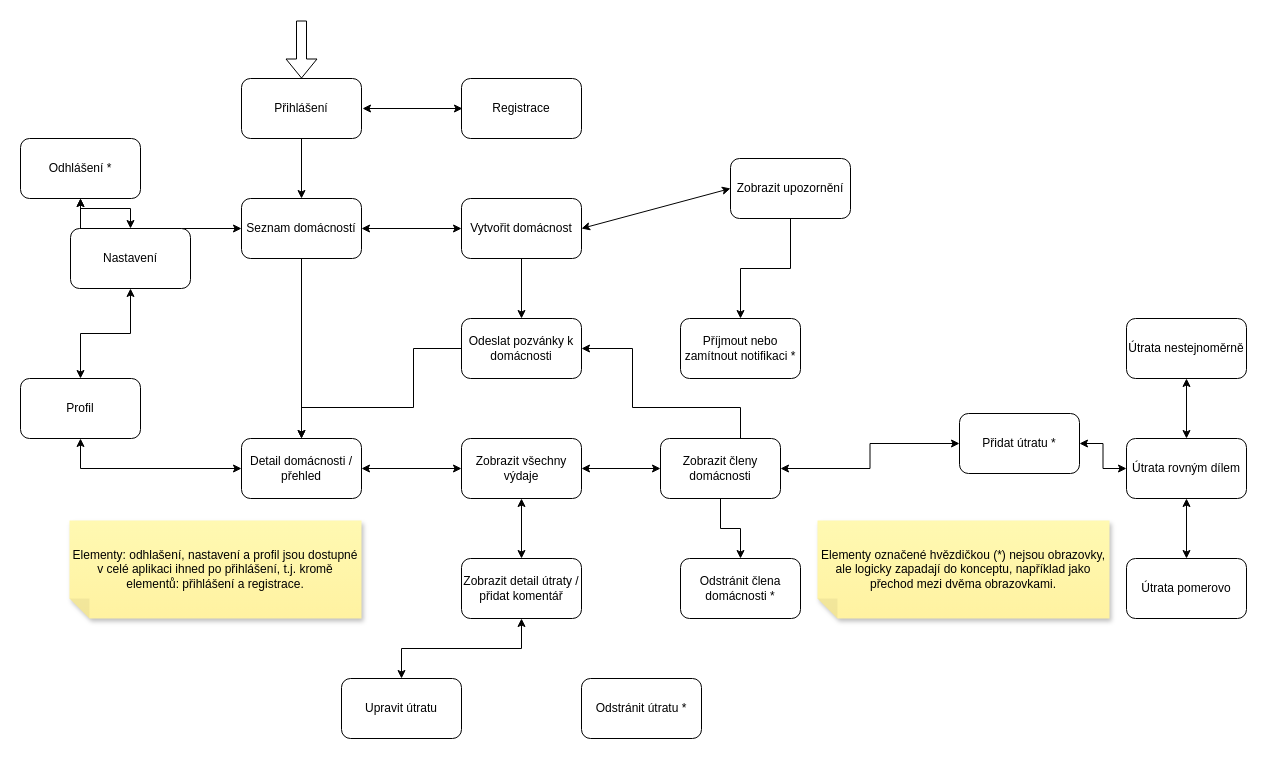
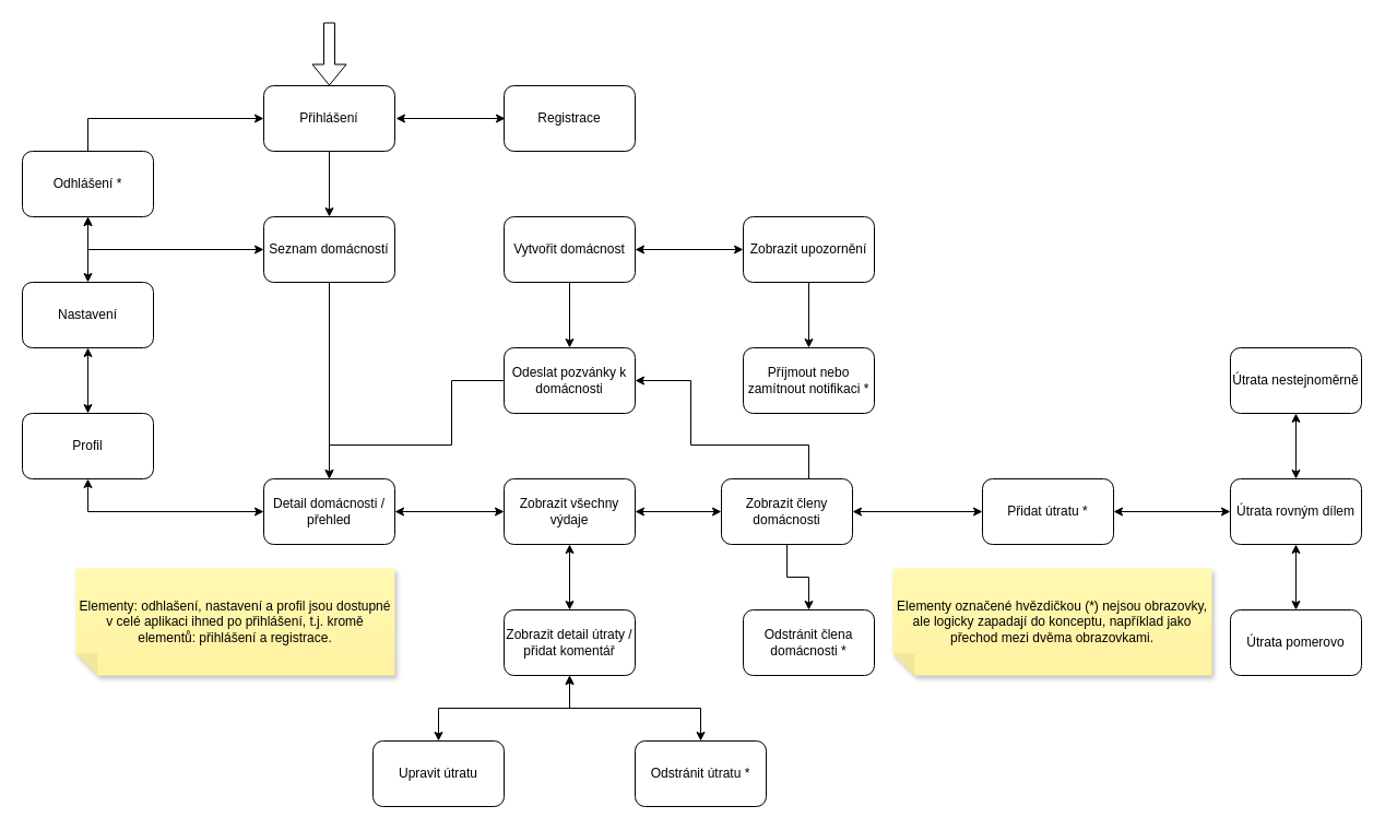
  <mxCell id="0" />
  <mxCell id="1" parent="0" />
  <mxCell id="2" style="edgeStyle=orthogonalEdgeStyle;rounded=0;orthogonalLoop=1;jettySize=auto;html=1;entryX=0.5;entryY=1;entryDx=0;entryDy=0;startArrow=classic;startFill=1;" parent="1" source="3" target="34" edge="1"><mxGeometry relative="1" as="geometry" /></mxCell>
  <mxCell id="3" value="Seznam domácností" style="rounded=1;whiteSpace=wrap;html=1;" parent="1" vertex="1"><mxGeometry x="241" y="198" width="120" height="60" as="geometry" /></mxCell>
  <mxCell id="4" style="edgeStyle=orthogonalEdgeStyle;rounded=0;orthogonalLoop=1;jettySize=auto;html=1;entryX=0.5;entryY=0;entryDx=0;entryDy=0;" parent="1" source="5" target="29" edge="1"><mxGeometry relative="1" as="geometry" /></mxCell>
  <mxCell id="5" value="Vytvořit domácnost" style="rounded=1;whiteSpace=wrap;html=1;" parent="1" vertex="1"><mxGeometry x="461" y="198" width="120" height="60" as="geometry" /></mxCell>
- <mxCell id="6" value="" style="endArrow=classic;startArrow=classic;html=1;rounded=0;entryX=1;entryY=0.5;entryDx=0;entryDy=0;exitX=0;exitY=0.5;exitDx=0;exitDy=0;" parent="1" source="5" target="3" edge="1"><mxGeometry width="50" height="50" relative="1" as="geometry"><mxPoint x="160" y="228" as="sourcePoint" /><mxPoint x="201" y="198" as="targetPoint" /></mxGeometry></mxCell>
  <mxCell id="7" style="edgeStyle=orthogonalEdgeStyle;rounded=0;orthogonalLoop=1;jettySize=auto;html=1;startArrow=classic;startFill=1;" edge="1" parent="1" source="9" target="32"><mxGeometry relative="1" as="geometry" /></mxCell>
  <mxCell id="8" style="edgeStyle=orthogonalEdgeStyle;rounded=0;orthogonalLoop=1;jettySize=auto;html=1;entryX=0.5;entryY=1;entryDx=0;entryDy=0;startArrow=classic;startFill=1;" edge="1" parent="1" source="9" target="36"><mxGeometry relative="1" as="geometry" /></mxCell>
  <mxCell id="9" value="Detail domácnosti / přehled" style="rounded=1;whiteSpace=wrap;html=1;" parent="1" vertex="1"><mxGeometry x="241" y="438" width="120" height="60" as="geometry" /></mxCell>
  <mxCell id="10" value="" style="endArrow=classic;html=1;rounded=0;exitX=0.5;exitY=1;exitDx=0;exitDy=0;entryX=0.5;entryY=0;entryDx=0;entryDy=0;" parent="1" source="3" target="9" edge="1"><mxGeometry width="50" height="50" relative="1" as="geometry"><mxPoint x="291" y="298" as="sourcePoint" /><mxPoint x="341" y="248" as="targetPoint" /></mxGeometry></mxCell>
  <mxCell id="11" style="edgeStyle=orthogonalEdgeStyle;rounded=0;orthogonalLoop=1;jettySize=auto;html=1;startArrow=classic;startFill=1;" edge="1" parent="1" source="14" target="42"><mxGeometry relative="1" as="geometry" /></mxCell>
  <mxCell id="12" style="edgeStyle=orthogonalEdgeStyle;rounded=0;orthogonalLoop=1;jettySize=auto;html=1;entryX=1;entryY=0.5;entryDx=0;entryDy=0;exitX=0.5;exitY=0;exitDx=0;exitDy=0;" edge="1" parent="1" source="14" target="29"><mxGeometry relative="1" as="geometry"><mxPoint x="731" y="411" as="sourcePoint" /><Array as="points"><mxPoint x="740" y="407" /><mxPoint x="632" y="407" /><mxPoint x="632" y="348" /></Array></mxGeometry></mxCell>
  <mxCell id="13" style="edgeStyle=orthogonalEdgeStyle;rounded=0;orthogonalLoop=1;jettySize=auto;html=1;" edge="1" parent="1" source="14" target="44"><mxGeometry relative="1" as="geometry" /></mxCell>
  <mxCell id="14" value="Zobrazit členy domácnosti" style="rounded=1;whiteSpace=wrap;html=1;" parent="1" vertex="1"><mxGeometry x="660" y="438" width="120" height="60" as="geometry" /></mxCell>
  <mxCell id="15" value="Upravit útratu" style="rounded=1;whiteSpace=wrap;html=1;" parent="1" vertex="1"><mxGeometry x="341" y="678" width="120" height="60" as="geometry" /></mxCell>
  <mxCell id="16" value="Odstránit útratu *" style="rounded=1;whiteSpace=wrap;html=1;" parent="1" vertex="1"><mxGeometry x="581" y="678" width="120" height="60" as="geometry" /></mxCell>
  <mxCell id="17" style="edgeStyle=orthogonalEdgeStyle;rounded=0;orthogonalLoop=1;jettySize=auto;html=1;entryX=0.5;entryY=0;entryDx=0;entryDy=0;startArrow=classic;startFill=1;" parent="1" source="19" target="15" edge="1"><mxGeometry relative="1" as="geometry" /></mxCell>
+ <mxCell id="18" style="edgeStyle=orthogonalEdgeStyle;rounded=0;orthogonalLoop=1;jettySize=auto;html=1;entryX=0.5;entryY=0;entryDx=0;entryDy=0;exitX=0.5;exitY=1;exitDx=0;exitDy=0;startArrow=classic;startFill=1;" parent="1" source="19" target="16" edge="1"><mxGeometry relative="1" as="geometry" /></mxCell>
  <mxCell id="19" value="Zobrazit detail útraty / přidat komentář" style="rounded=1;whiteSpace=wrap;html=1;" parent="1" vertex="1"><mxGeometry x="461" y="558" width="120" height="60" as="geometry" /></mxCell>
  <mxCell id="20" value="Přihlášení" style="rounded=1;whiteSpace=wrap;html=1;" parent="1" vertex="1"><mxGeometry x="241" y="78" width="120" height="60" as="geometry" /></mxCell>
  <mxCell id="21" value="Registrace" style="rounded=1;whiteSpace=wrap;html=1;" parent="1" vertex="1"><mxGeometry x="461" y="78" width="120" height="60" as="geometry" /></mxCell>
  <mxCell id="22" value="" style="endArrow=classic;startArrow=classic;html=1;rounded=0;exitX=1;exitY=0.5;exitDx=0;exitDy=0;entryX=0;entryY=0.5;entryDx=0;entryDy=0;" parent="1" edge="1"><mxGeometry width="50" height="50" relative="1" as="geometry"><mxPoint x="362" y="108" as="sourcePoint" /><mxPoint x="462" y="108" as="targetPoint" /></mxGeometry></mxCell>
  <mxCell id="23" value="" style="endArrow=classic;html=1;rounded=0;exitX=0.5;exitY=1;exitDx=0;exitDy=0;entryX=0.5;entryY=0;entryDx=0;entryDy=0;" parent="1" source="20" target="3" edge="1"><mxGeometry width="50" height="50" relative="1" as="geometry"><mxPoint x="301" y="208" as="sourcePoint" /><mxPoint x="351" y="158" as="targetPoint" /></mxGeometry></mxCell>
  <mxCell id="24" style="edgeStyle=orthogonalEdgeStyle;rounded=0;orthogonalLoop=1;jettySize=auto;html=1;" parent="1" source="25" target="27" edge="1"><mxGeometry relative="1" as="geometry" /></mxCell>
- <mxCell id="25" value="Zobrazit upozornění" style="rounded=1;whiteSpace=wrap;html=1;" parent="1" vertex="1"><mxGeometry x="730" y="158" width="120" height="60" as="geometry" /></mxCell>
+ <mxCell id="25" value="Zobrazit upozornění" style="rounded=1;whiteSpace=wrap;html=1;" parent="1" vertex="1"><mxGeometry x="680" y="198" width="120" height="60" as="geometry" /></mxCell>
  <mxCell id="26" value="" style="endArrow=classic;startArrow=classic;html=1;rounded=0;exitX=0;exitY=0.5;exitDx=0;exitDy=0;entryX=1;entryY=0.5;entryDx=0;entryDy=0;" parent="1" source="25" target="5" edge="1"><mxGeometry width="50" height="50" relative="1" as="geometry"><mxPoint x="620" y="268" as="sourcePoint" /><mxPoint x="670" y="218" as="targetPoint" /></mxGeometry></mxCell>
  <mxCell id="27" value="Příjmout nebo zamítnout notifikaci *" style="rounded=1;whiteSpace=wrap;html=1;" parent="1" vertex="1"><mxGeometry x="680" y="318" width="120" height="60" as="geometry" /></mxCell>
  <mxCell id="28" style="edgeStyle=orthogonalEdgeStyle;rounded=0;orthogonalLoop=1;jettySize=auto;html=1;entryX=0.5;entryY=0;entryDx=0;entryDy=0;exitX=0;exitY=0.5;exitDx=0;exitDy=0;" parent="1" source="29" target="9" edge="1"><mxGeometry relative="1" as="geometry"><Array as="points"><mxPoint x="413" y="348" /><mxPoint x="413" y="407" /><mxPoint x="301" y="407" /></Array></mxGeometry></mxCell>
  <mxCell id="29" value="Odeslat pozvánky k domácnosti" style="rounded=1;whiteSpace=wrap;html=1;" parent="1" vertex="1"><mxGeometry x="461" y="318" width="120" height="60" as="geometry" /></mxCell>
  <mxCell id="30" style="edgeStyle=orthogonalEdgeStyle;rounded=0;orthogonalLoop=1;jettySize=auto;html=1;entryX=0;entryY=0.5;entryDx=0;entryDy=0;startArrow=classic;startFill=1;" edge="1" parent="1" source="32" target="14"><mxGeometry relative="1" as="geometry" /></mxCell>
  <mxCell id="31" style="edgeStyle=orthogonalEdgeStyle;rounded=0;orthogonalLoop=1;jettySize=auto;html=1;startArrow=classic;startFill=1;" edge="1" parent="1" source="32" target="19"><mxGeometry relative="1" as="geometry" /></mxCell>
  <mxCell id="32" value="Zobrazit všechny výdaje" style="rounded=1;whiteSpace=wrap;html=1;" parent="1" vertex="1"><mxGeometry x="461" y="438" width="120" height="60" as="geometry" /></mxCell>
+ <mxCell id="33" style="edgeStyle=orthogonalEdgeStyle;rounded=0;orthogonalLoop=1;jettySize=auto;html=1;entryX=0;entryY=0.5;entryDx=0;entryDy=0;exitX=0.5;exitY=0;exitDx=0;exitDy=0;" parent="1" source="34" target="20" edge="1"><mxGeometry relative="1" as="geometry" /></mxCell>
  <mxCell id="34" value="Odhlášení *" style="rounded=1;whiteSpace=wrap;html=1;" parent="1" vertex="1"><mxGeometry x="20" y="138" width="120" height="60" as="geometry" /></mxCell>
  <mxCell id="35" value="" style="shape=flexArrow;endArrow=classic;html=1;rounded=0;entryX=0.5;entryY=0;entryDx=0;entryDy=0;" parent="1" target="20" edge="1"><mxGeometry width="50" height="50" relative="1" as="geometry"><mxPoint x="301" y="20" as="sourcePoint" /><mxPoint x="227" y="-93" as="targetPoint" /></mxGeometry></mxCell>
  <mxCell id="36" value="Profil" style="rounded=1;whiteSpace=wrap;html=1;" vertex="1" parent="1"><mxGeometry x="20" y="378" width="120" height="60" as="geometry" /></mxCell>
  <mxCell id="37" style="edgeStyle=orthogonalEdgeStyle;rounded=0;orthogonalLoop=1;jettySize=auto;html=1;startArrow=classic;startFill=1;" edge="1" parent="1" source="39" target="36"><mxGeometry relative="1" as="geometry" /></mxCell>
  <mxCell id="38" style="edgeStyle=orthogonalEdgeStyle;rounded=0;orthogonalLoop=1;jettySize=auto;html=1;entryX=0.5;entryY=1;entryDx=0;entryDy=0;startArrow=classic;startFill=1;" edge="1" parent="1" source="39" target="34"><mxGeometry relative="1" as="geometry" /></mxCell>
- <mxCell id="39" value="Nastavení" style="rounded=1;whiteSpace=wrap;html=1;" vertex="1" parent="1"><mxGeometry x="70" y="228" width="120" height="60" as="geometry" /></mxCell>
+ <mxCell id="39" value="Nastavení" style="rounded=1;whiteSpace=wrap;html=1;" vertex="1" parent="1"><mxGeometry x="20" y="258" width="120" height="60" as="geometry" /></mxCell>
  <mxCell id="40" value="Elementy označené hvězdičkou (*) nejsou obrazovky, ale logicky zapadají do konceptu, například jako přechod mezi dvěma obrazovkami." style="shape=note;whiteSpace=wrap;html=1;backgroundOutline=1;fontColor=#000000;darkOpacity=0.05;fillColor=#FFF9B2;strokeColor=none;fillStyle=solid;direction=west;gradientDirection=north;gradientColor=#FFF2A1;shadow=1;size=20;pointerEvents=1;" vertex="1" parent="1"><mxGeometry x="817" y="520" width="292" height="98" as="geometry" /></mxCell>
  <mxCell id="41" style="edgeStyle=orthogonalEdgeStyle;rounded=0;orthogonalLoop=1;jettySize=auto;html=1;startArrow=classic;startFill=1;entryX=0;entryY=0.5;entryDx=0;entryDy=0;" edge="1" parent="1" source="42" target="48"><mxGeometry relative="1" as="geometry" /></mxCell>
- <mxCell id="42" value="Přidat útratu *" style="rounded=1;whiteSpace=wrap;html=1;" vertex="1" parent="1"><mxGeometry x="959" y="413" width="120" height="60" as="geometry" /></mxCell>
+ <mxCell id="42" value="Přidat útratu *" style="rounded=1;whiteSpace=wrap;html=1;" vertex="1" parent="1"><mxGeometry x="899" y="438" width="120" height="60" as="geometry" /></mxCell>
  <mxCell id="43" value="Elementy: odhlašení, nastavení a profil jsou dostupné v celé aplikaci ihned po přihlášení, t.j. kromě elementů: přihlášení a registrace." style="shape=note;whiteSpace=wrap;html=1;backgroundOutline=1;fontColor=#000000;darkOpacity=0.05;fillColor=#FFF9B2;strokeColor=none;fillStyle=solid;direction=west;gradientDirection=north;gradientColor=#FFF2A1;shadow=1;size=20;pointerEvents=1;" vertex="1" parent="1"><mxGeometry x="69" y="520" width="292" height="98" as="geometry" /></mxCell>
  <mxCell id="44" value="Odstránit člena domácnosti *" style="rounded=1;whiteSpace=wrap;html=1;" vertex="1" parent="1"><mxGeometry x="680" y="558" width="120" height="60" as="geometry" /></mxCell>
  <mxCell id="45" style="edgeStyle=orthogonalEdgeStyle;rounded=0;orthogonalLoop=1;jettySize=auto;html=1;entryX=0.5;entryY=0;entryDx=0;entryDy=0;startArrow=classic;startFill=1;" edge="1" parent="1" source="46" target="48"><mxGeometry relative="1" as="geometry" /></mxCell>
  <mxCell id="46" value="Útrata&amp;nbsp;nestejnoměrně" style="rounded=1;whiteSpace=wrap;html=1;" vertex="1" parent="1"><mxGeometry x="1126" y="318" width="120" height="60" as="geometry" /></mxCell>
  <mxCell id="47" style="edgeStyle=orthogonalEdgeStyle;rounded=0;orthogonalLoop=1;jettySize=auto;html=1;startArrow=classic;startFill=1;" edge="1" parent="1" source="48" target="49"><mxGeometry relative="1" as="geometry" /></mxCell>
  <mxCell id="48" value="Útrata rovným dílem" style="rounded=1;whiteSpace=wrap;html=1;" vertex="1" parent="1"><mxGeometry x="1126" y="438" width="120" height="60" as="geometry" /></mxCell>
  <mxCell id="49" value="Útrata pomerovo" style="rounded=1;whiteSpace=wrap;html=1;" vertex="1" parent="1"><mxGeometry x="1126" y="558" width="120" height="60" as="geometry" /></mxCell>
